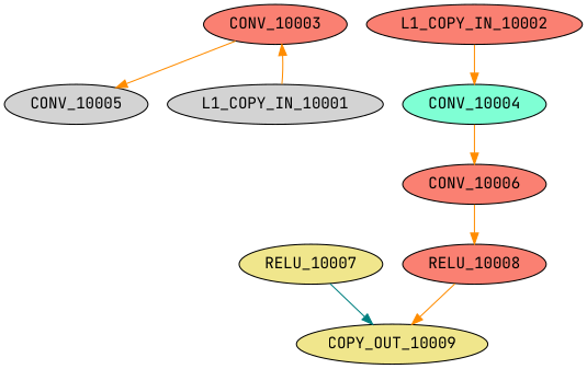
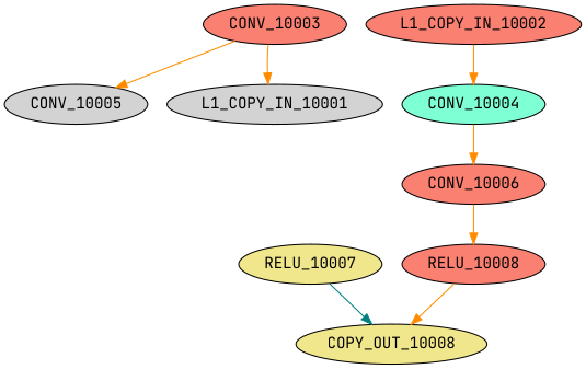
  digraph {
    fontname="JetBrains Mono"
    node [fillcolor=salmon fontname="JetBrains Mono" style=filled]
    edge [color=darkorange fontname="JetBrains Mono"]
    CONV_10005 [fillcolor=lightgrey]
    CONV_10003
    L1_COPY_IN_10001 [fillcolor=lightgrey]
    CONV_10004 [fillcolor=aquamarine]
    L1_COPY_IN_10002
    CONV_10006
    RELU_10008
    RELU_10007 [fillcolor=khaki]
-   COPY_OUT_10009 [fillcolor=khaki]
+   COPY_OUT_10009 [fillcolor=khaki label=COPY_OUT_10008]
    CONV_10003 -> CONV_10005
-   L1_COPY_IN_10001 -> CONV_10003
+   CONV_10003 -> L1_COPY_IN_10001
    CONV_10004 -> CONV_10006
    L1_COPY_IN_10002 -> CONV_10004
    CONV_10006 -> RELU_10008
    RELU_10008 -> COPY_OUT_10009
    RELU_10007 -> COPY_OUT_10009 [color=teal]
  }
